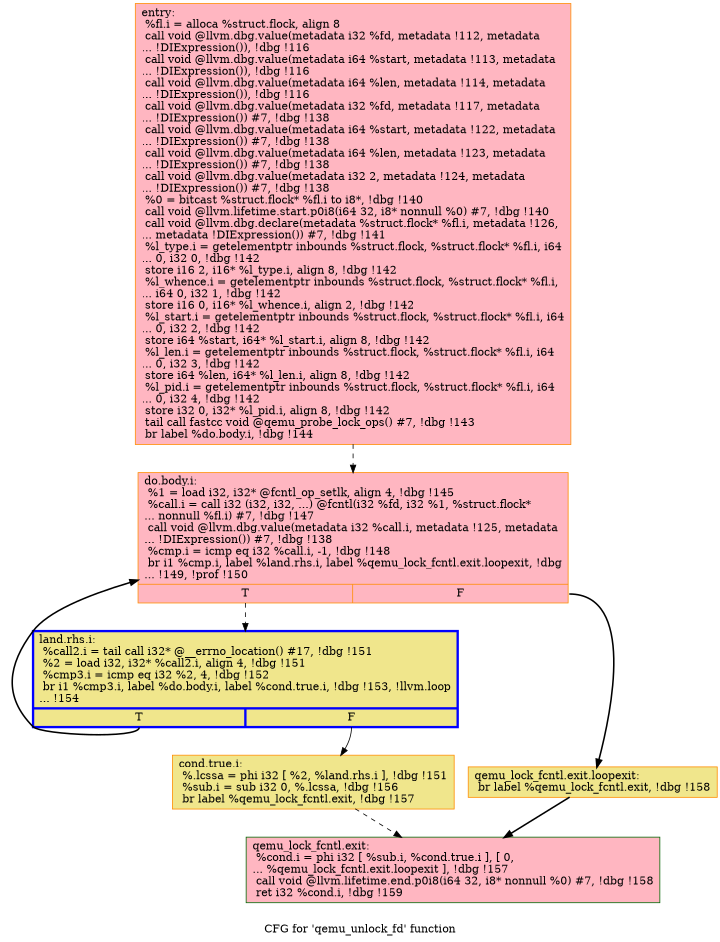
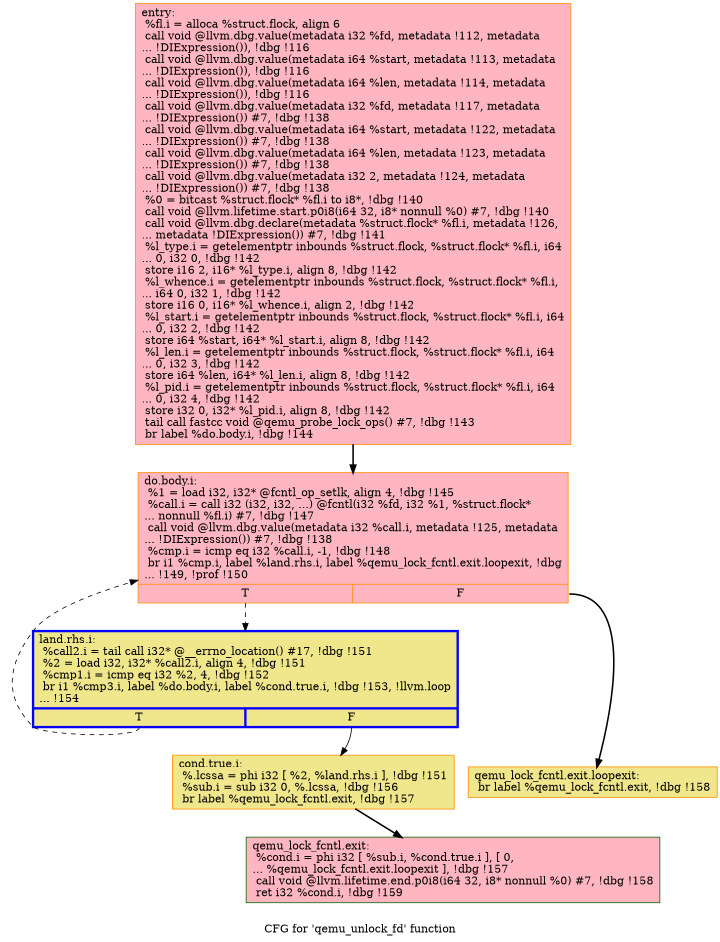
  digraph {
    label="CFG for 'qemu_unlock_fd' function"
    node [color=darkorange fillcolor=lightpink shape=record style=filled]
    edge [style=dashed]
-   n1 [label="{entry:\l  %fl.i = alloca %struct.flock, align 8\l  call void @llvm.dbg.value(metadata i32 %fd, metadata !112, metadata\l... !DIExpression()), !dbg !116\l  call void @llvm.dbg.value(metadata i64 %start, metadata !113, metadata\l... !DIExpression()), !dbg !116\l  call void @llvm.dbg.value(metadata i64 %len, metadata !114, metadata\l... !DIExpression()), !dbg !116\l  call void @llvm.dbg.value(metadata i32 %fd, metadata !117, metadata\l... !DIExpression()) #7, !dbg !138\l  call void @llvm.dbg.value(metadata i64 %start, metadata !122, metadata\l... !DIExpression()) #7, !dbg !138\l  call void @llvm.dbg.value(metadata i64 %len, metadata !123, metadata\l... !DIExpression()) #7, !dbg !138\l  call void @llvm.dbg.value(metadata i32 2, metadata !124, metadata\l... !DIExpression()) #7, !dbg !138\l  %0 = bitcast %struct.flock* %fl.i to i8*, !dbg !140\l  call void @llvm.lifetime.start.p0i8(i64 32, i8* nonnull %0) #7, !dbg !140\l  call void @llvm.dbg.declare(metadata %struct.flock* %fl.i, metadata !126,\l... metadata !DIExpression()) #7, !dbg !141\l  %l_type.i = getelementptr inbounds %struct.flock, %struct.flock* %fl.i, i64\l... 0, i32 0, !dbg !142\l  store i16 2, i16* %l_type.i, align 8, !dbg !142\l  %l_whence.i = getelementptr inbounds %struct.flock, %struct.flock* %fl.i,\l... i64 0, i32 1, !dbg !142\l  store i16 0, i16* %l_whence.i, align 2, !dbg !142\l  %l_start.i = getelementptr inbounds %struct.flock, %struct.flock* %fl.i, i64\l... 0, i32 2, !dbg !142\l  store i64 %start, i64* %l_start.i, align 8, !dbg !142\l  %l_len.i = getelementptr inbounds %struct.flock, %struct.flock* %fl.i, i64\l... 0, i32 3, !dbg !142\l  store i64 %len, i64* %l_len.i, align 8, !dbg !142\l  %l_pid.i = getelementptr inbounds %struct.flock, %struct.flock* %fl.i, i64\l... 0, i32 4, !dbg !142\l  store i32 0, i32* %l_pid.i, align 8, !dbg !142\l  tail call fastcc void @qemu_probe_lock_ops() #7, !dbg !143\l  br label %do.body.i, !dbg !144\l}"]
+   n1 [label="{entry:\l  %fl.i = alloca %struct.flock, align 6\l  call void @llvm.dbg.value(metadata i32 %fd, metadata !112, metadata\l... !DIExpression()), !dbg !116\l  call void @llvm.dbg.value(metadata i64 %start, metadata !113, metadata\l... !DIExpression()), !dbg !116\l  call void @llvm.dbg.value(metadata i64 %len, metadata !114, metadata\l... !DIExpression()), !dbg !116\l  call void @llvm.dbg.value(metadata i32 %fd, metadata !117, metadata\l... !DIExpression()) #7, !dbg !138\l  call void @llvm.dbg.value(metadata i64 %start, metadata !122, metadata\l... !DIExpression()) #7, !dbg !138\l  call void @llvm.dbg.value(metadata i64 %len, metadata !123, metadata\l... !DIExpression()) #7, !dbg !138\l  call void @llvm.dbg.value(metadata i32 2, metadata !124, metadata\l... !DIExpression()) #7, !dbg !138\l  %0 = bitcast %struct.flock* %fl.i to i8*, !dbg !140\l  call void @llvm.lifetime.start.p0i8(i64 32, i8* nonnull %0) #7, !dbg !140\l  call void @llvm.dbg.declare(metadata %struct.flock* %fl.i, metadata !126,\l... metadata !DIExpression()) #7, !dbg !141\l  %l_type.i = getelementptr inbounds %struct.flock, %struct.flock* %fl.i, i64\l... 0, i32 0, !dbg !142\l  store i16 2, i16* %l_type.i, align 8, !dbg !142\l  %l_whence.i = getelementptr inbounds %struct.flock, %struct.flock* %fl.i,\l... i64 0, i32 1, !dbg !142\l  store i16 0, i16* %l_whence.i, align 2, !dbg !142\l  %l_start.i = getelementptr inbounds %struct.flock, %struct.flock* %fl.i, i64\l... 0, i32 2, !dbg !142\l  store i64 %start, i64* %l_start.i, align 8, !dbg !142\l  %l_len.i = getelementptr inbounds %struct.flock, %struct.flock* %fl.i, i64\l... 0, i32 3, !dbg !142\l  store i64 %len, i64* %l_len.i, align 8, !dbg !142\l  %l_pid.i = getelementptr inbounds %struct.flock, %struct.flock* %fl.i, i64\l... 0, i32 4, !dbg !142\l  store i32 0, i32* %l_pid.i, align 8, !dbg !142\l  tail call fastcc void @qemu_probe_lock_ops() #7, !dbg !143\l  br label %do.body.i, !dbg !144\l}"]
    n2 [label="{do.body.i:                                        \l  %1 = load i32, i32* @fcntl_op_setlk, align 4, !dbg !145\l  %call.i = call i32 (i32, i32, ...) @fcntl(i32 %fd, i32 %1, %struct.flock*\l... nonnull %fl.i) #7, !dbg !147\l  call void @llvm.dbg.value(metadata i32 %call.i, metadata !125, metadata\l... !DIExpression()) #7, !dbg !138\l  %cmp.i = icmp eq i32 %call.i, -1, !dbg !148\l  br i1 %cmp.i, label %land.rhs.i, label %qemu_lock_fcntl.exit.loopexit, !dbg\l... !149, !prof !150\l|{<s0>T|<s1>F}}"]
-   n3 [color=blue fillcolor=khaki label="{land.rhs.i:                                       \l  %call2.i = tail call i32* @__errno_location() #17, !dbg !151\l  %2 = load i32, i32* %call2.i, align 4, !dbg !151\l  %cmp3.i = icmp eq i32 %2, 4, !dbg !152\l  br i1 %cmp3.i, label %do.body.i, label %cond.true.i, !dbg !153, !llvm.loop\l... !154\l|{<s0>T|<s1>F}}" penwidth=3.0]
+   n3 [color=blue fillcolor=khaki label="{land.rhs.i:                                       \l  %call2.i = tail call i32* @__errno_location() #17, !dbg !151\l  %2 = load i32, i32* %call2.i, align 4, !dbg !151\l  %cmp1.i = icmp eq i32 %2, 4, !dbg !152\l  br i1 %cmp3.i, label %do.body.i, label %cond.true.i, !dbg !153, !llvm.loop\l... !154\l|{<s0>T|<s1>F}}" penwidth=3.0]
    n4 [fillcolor=khaki label="{qemu_lock_fcntl.exit.loopexit:                    \l  br label %qemu_lock_fcntl.exit, !dbg !158\l}"]
    n5 [fillcolor=khaki label="{cond.true.i:                                      \l  %.lcssa = phi i32 [ %2, %land.rhs.i ], !dbg !151\l  %sub.i = sub i32 0, %.lcssa, !dbg !156\l  br label %qemu_lock_fcntl.exit, !dbg !157\l}"]
    n6 [color=darkgreen label="{qemu_lock_fcntl.exit:                             \l  %cond.i = phi i32 [ %sub.i, %cond.true.i ], [ 0,\l... %qemu_lock_fcntl.exit.loopexit ], !dbg !157\l  call void @llvm.lifetime.end.p0i8(i64 32, i8* nonnull %0) #7, !dbg !158\l  ret i32 %cond.i, !dbg !159\l}"]
-   n1 -> n2
+   n1 -> n2 [style=bold]
    n2 -> n3 [tailport=s0]
    n2 -> n4 [style=bold tailport=s1]
-   n3 -> n2 [style=bold tailport=s0]
+   n3 -> n2 [tailport=s0]
    n3 -> n5 [style=solid tailport=s1]
-   n4 -> n6 [style=bold]
-   n5 -> n6
+   n5 -> n6 [style=bold]
  }
